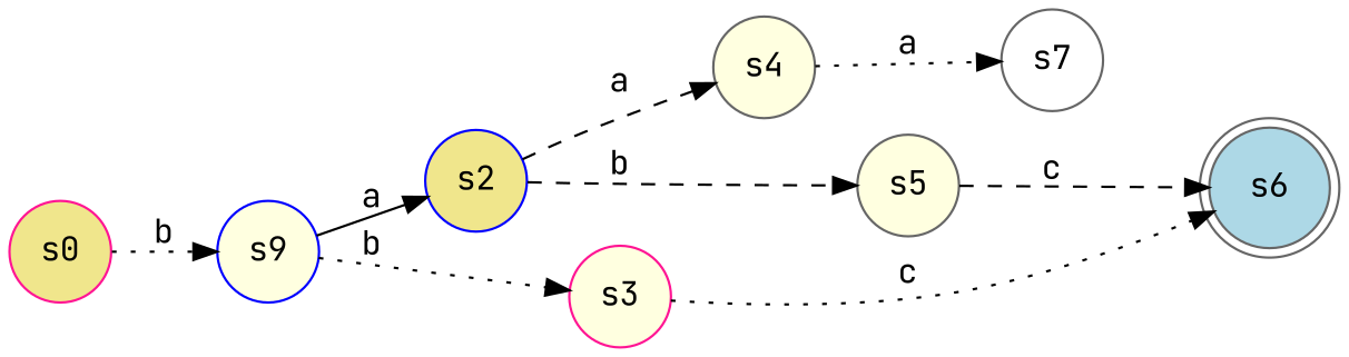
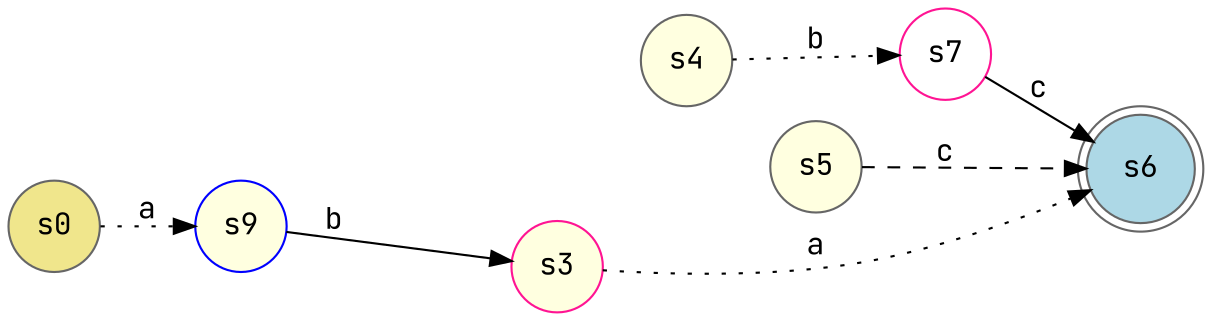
  digraph {
    fontname="JetBrains Mono"
    rankdir=LR
    node [color=gray40 fillcolor=lightyellow fontname="JetBrains Mono" shape=circle style=filled]
    edge [fontname="JetBrains Mono" style=dotted]
    s6 [fillcolor=lightblue shape=doublecircle]
-   s0 [color=deeppink fillcolor=khaki]
+   s0 [fillcolor=khaki]
    n3 [color=blue label=s9]
-   s2 [color=blue fillcolor=khaki]
    s3 [color=deeppink]
    s4
    s5
-   s7 [fillcolor=white]
-   s0 -> n3 [label=b]
-   n3 -> s2 [label=a style=solid]
-   n3 -> s3 [label=b]
-   s2 -> s4 [label=a style=dashed]
-   s2 -> s5 [label=b style=dashed]
-   s3 -> s6 [label=c]
-   s4 -> s7 [label=a]
+   s7 [color=deeppink fillcolor=white]
+   s0 -> n3 [label=a]
+   n3 -> s3 [label=b style=solid]
+   s3 -> s6 [label=a]
+   s4 -> s7 [label=b]
    s5 -> s6 [label=c style=dashed]
+   s7 -> s6 [label=c style=solid]
  }
